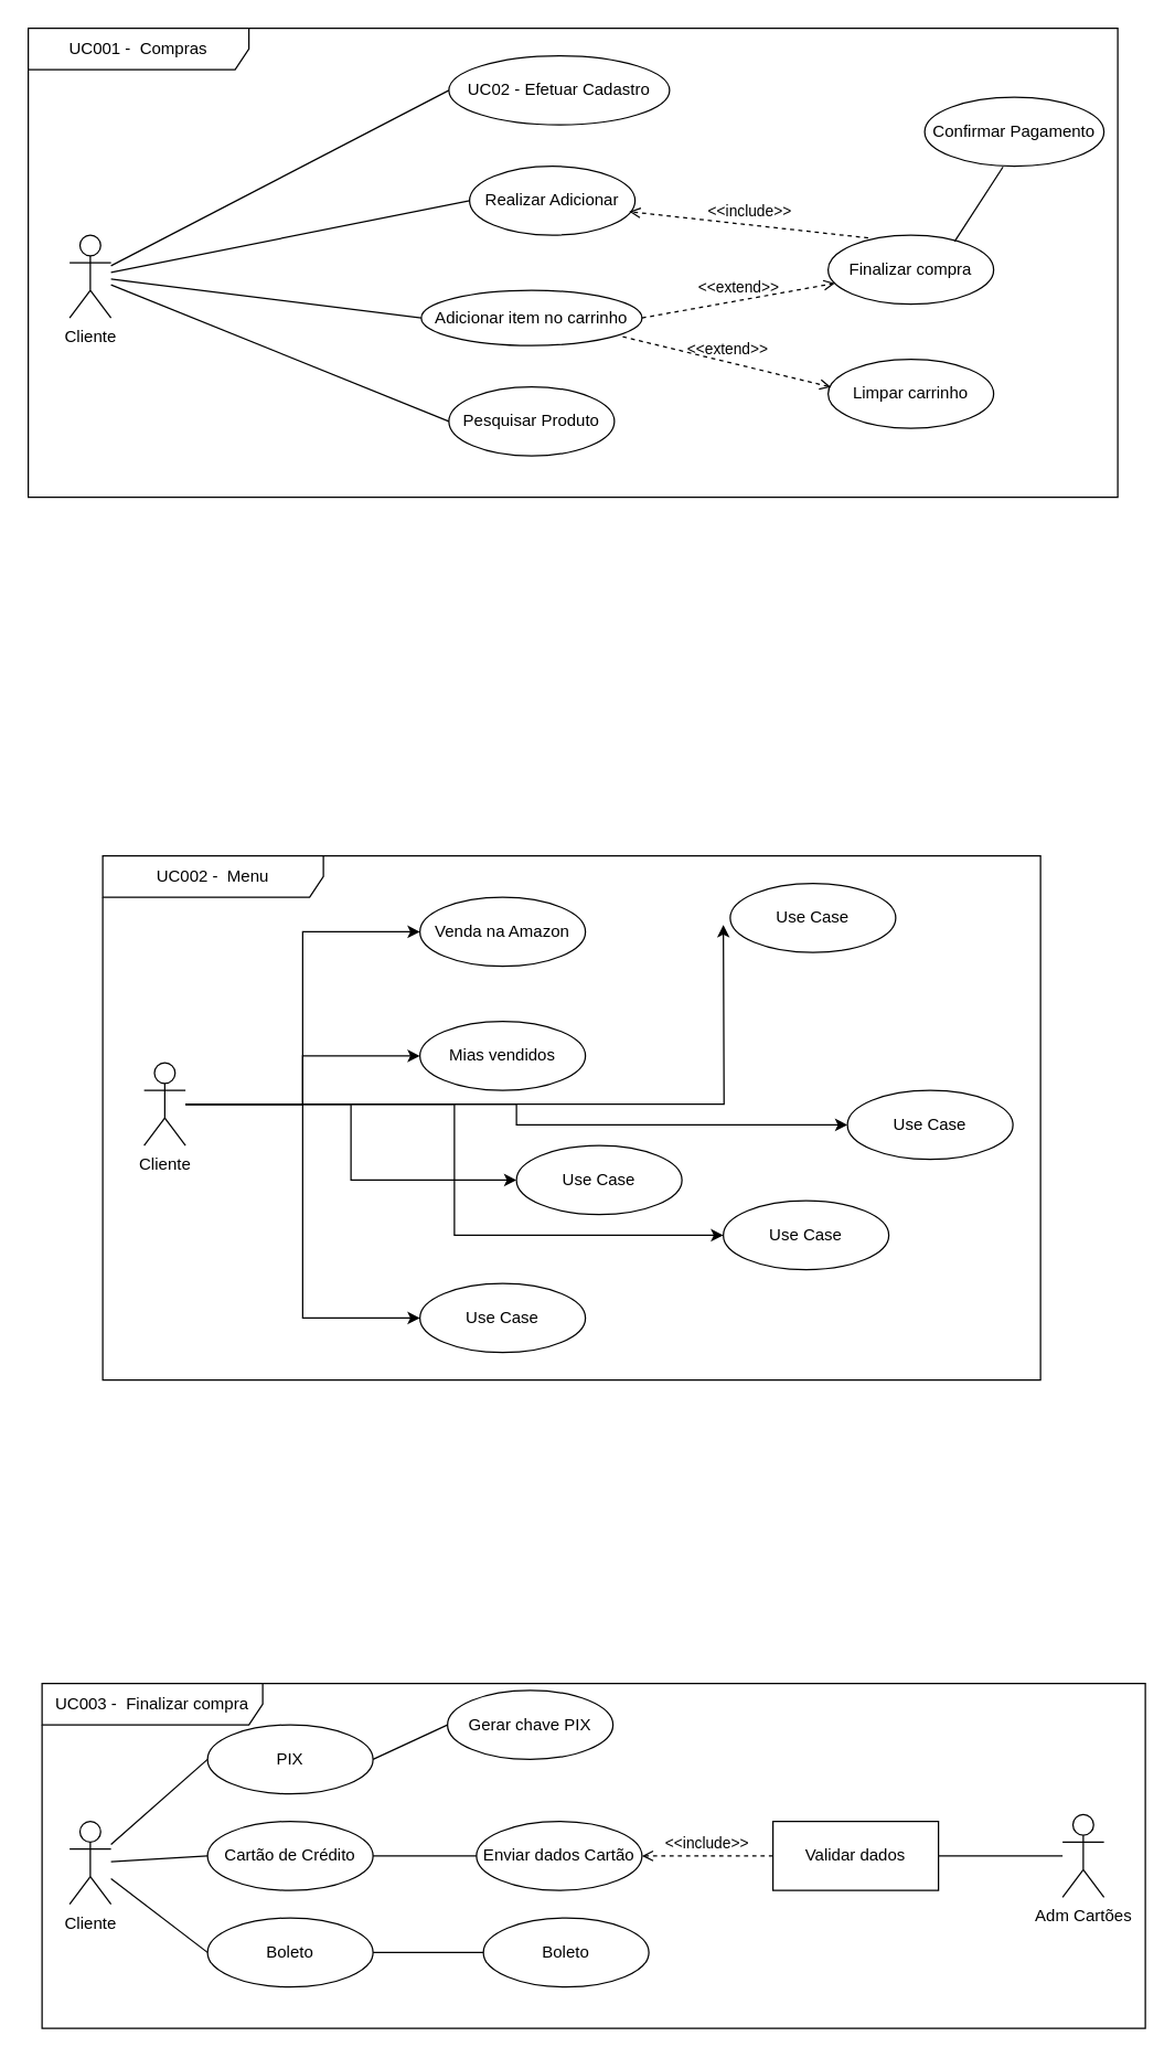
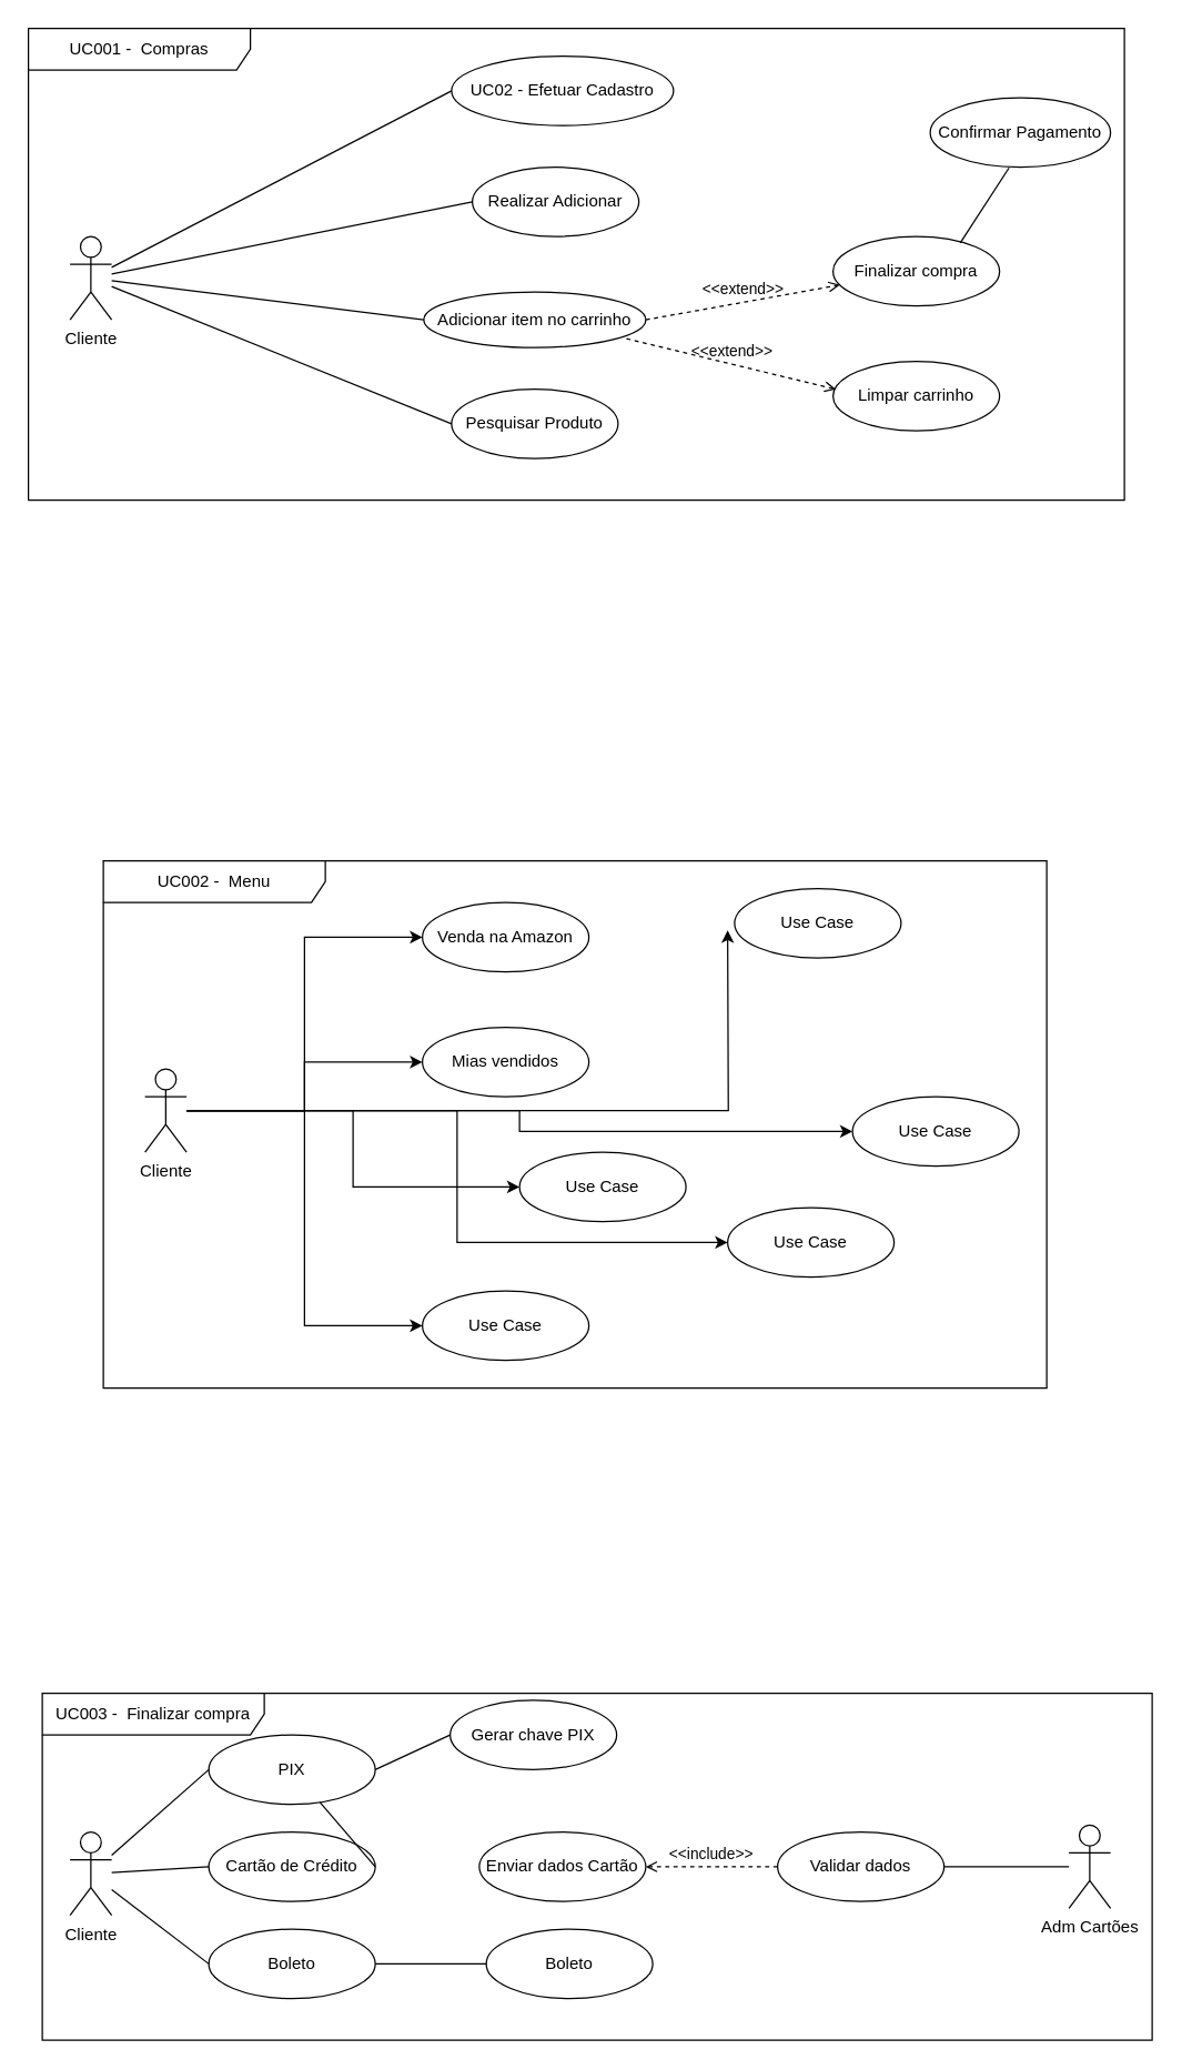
  <mxCell id="0" />
  <mxCell id="1" parent="0" />
  <mxCell id="2" value="Cliente" style="shape=umlActor;verticalLabelPosition=bottom;verticalAlign=top;html=1;outlineConnect=0;" vertex="1" parent="1"><mxGeometry x="50" y="170" width="30" height="60" as="geometry" /></mxCell>
  <mxCell id="3" value="UC001 -&amp;nbsp; Compras" style="shape=umlFrame;whiteSpace=wrap;html=1;pointerEvents=0;width=160;height=30;" vertex="1" parent="1"><mxGeometry x="20" y="20" width="790" height="340" as="geometry" /></mxCell>
  <mxCell id="4" value="Realizar Adicionar" style="ellipse;whiteSpace=wrap;html=1;" vertex="1" parent="1"><mxGeometry x="340" y="120" width="120" height="50" as="geometry" /></mxCell>
  <mxCell id="5" value="UC02 - Efetuar Cadastro" style="ellipse;whiteSpace=wrap;html=1;" vertex="1" parent="1"><mxGeometry x="325" y="40" width="160" height="50" as="geometry" /></mxCell>
  <mxCell id="6" value="Adicionar item no carrinho" style="ellipse;whiteSpace=wrap;html=1;" vertex="1" parent="1"><mxGeometry x="305" y="210" width="160" height="40" as="geometry" /></mxCell>
  <mxCell id="7" value="Finalizar compra" style="ellipse;whiteSpace=wrap;html=1;" vertex="1" parent="1"><mxGeometry x="600" y="170" width="120" height="50" as="geometry" /></mxCell>
- <mxCell id="8" value="&amp;lt;&amp;lt;include&amp;gt;&amp;gt;" style="html=1;verticalAlign=bottom;labelBackgroundColor=none;endArrow=open;endFill=0;dashed=1;rounded=0;exitX=0.242;exitY=0.04;exitDx=0;exitDy=0;entryX=0.965;entryY=0.659;entryDx=0;entryDy=0;entryPerimeter=0;exitPerimeter=0;" edge="1" parent="1" source="7" target="4"><mxGeometry width="160" relative="1" as="geometry"><mxPoint x="410" y="130" as="sourcePoint" /><mxPoint x="570" y="130" as="targetPoint" /></mxGeometry></mxCell>
  <mxCell id="9" value="Limpar carrinho" style="ellipse;whiteSpace=wrap;html=1;" vertex="1" parent="1"><mxGeometry x="600" y="260" width="120" height="50" as="geometry" /></mxCell>
  <mxCell id="10" value="&amp;lt;&amp;lt;extend&amp;gt;&amp;gt;" style="html=1;verticalAlign=bottom;labelBackgroundColor=none;endArrow=open;endFill=0;dashed=1;rounded=0;exitX=1;exitY=0.5;exitDx=0;exitDy=0;" edge="1" parent="1" source="6" target="7"><mxGeometry width="160" relative="1" as="geometry"><mxPoint x="330" y="290" as="sourcePoint" /><mxPoint x="490" y="290" as="targetPoint" /></mxGeometry></mxCell>
  <mxCell id="11" value="&amp;lt;&amp;lt;extend&amp;gt;&amp;gt;" style="html=1;verticalAlign=bottom;labelBackgroundColor=none;endArrow=open;endFill=0;dashed=1;rounded=0;exitX=0.913;exitY=0.84;exitDx=0;exitDy=0;entryX=0.017;entryY=0.403;entryDx=0;entryDy=0;entryPerimeter=0;exitPerimeter=0;" edge="1" parent="1" source="6" target="9"><mxGeometry width="160" relative="1" as="geometry"><mxPoint x="400" y="350" as="sourcePoint" /><mxPoint x="517" y="276" as="targetPoint" /></mxGeometry></mxCell>
  <mxCell id="12" value="" style="endArrow=none;html=1;rounded=0;entryX=0;entryY=0.5;entryDx=0;entryDy=0;" edge="1" parent="1" source="2" target="5"><mxGeometry width="50" height="50" relative="1" as="geometry"><mxPoint x="170" y="190" as="sourcePoint" /><mxPoint x="220" y="140" as="targetPoint" /></mxGeometry></mxCell>
  <mxCell id="13" value="" style="endArrow=none;html=1;rounded=0;entryX=0;entryY=0.5;entryDx=0;entryDy=0;" edge="1" parent="1" source="2" target="4"><mxGeometry width="50" height="50" relative="1" as="geometry"><mxPoint x="100" y="203" as="sourcePoint" /><mxPoint x="270" y="190" as="targetPoint" /></mxGeometry></mxCell>
  <mxCell id="14" value="" style="endArrow=none;html=1;rounded=0;entryX=0;entryY=0.5;entryDx=0;entryDy=0;" edge="1" parent="1" source="2" target="6"><mxGeometry width="50" height="50" relative="1" as="geometry"><mxPoint x="110" y="225" as="sourcePoint" /><mxPoint x="290" y="220" as="targetPoint" /></mxGeometry></mxCell>
  <mxCell id="15" value="Pesquisar Produto" style="ellipse;whiteSpace=wrap;html=1;" vertex="1" parent="1"><mxGeometry x="325" y="280" width="120" height="50" as="geometry" /></mxCell>
  <mxCell id="16" value="" style="endArrow=none;html=1;rounded=0;entryX=0;entryY=0.5;entryDx=0;entryDy=0;" edge="1" parent="1" source="2" target="15"><mxGeometry width="50" height="50" relative="1" as="geometry"><mxPoint x="100" y="216" as="sourcePoint" /><mxPoint x="260" y="275" as="targetPoint" /></mxGeometry></mxCell>
  <mxCell id="17" value="Confirmar Pagamento" style="ellipse;whiteSpace=wrap;html=1;" vertex="1" parent="1"><mxGeometry x="670" y="70" width="130" height="50" as="geometry" /></mxCell>
  <mxCell id="18" value="" style="endArrow=none;html=1;rounded=0;entryX=0.437;entryY=1.01;entryDx=0;entryDy=0;entryPerimeter=0;exitX=0.764;exitY=0.093;exitDx=0;exitDy=0;exitPerimeter=0;" edge="1" parent="1" source="7" target="17"><mxGeometry width="50" height="50" relative="1" as="geometry"><mxPoint x="560" y="180" as="sourcePoint" /><mxPoint x="610" y="130" as="targetPoint" /></mxGeometry></mxCell>
  <mxCell id="19" style="edgeStyle=orthogonalEdgeStyle;rounded=0;orthogonalLoop=1;jettySize=auto;html=1;entryX=0;entryY=0.5;entryDx=0;entryDy=0;" edge="1" parent="1" source="26" target="27"><mxGeometry relative="1" as="geometry" /></mxCell>
  <mxCell id="20" style="edgeStyle=orthogonalEdgeStyle;rounded=0;orthogonalLoop=1;jettySize=auto;html=1;entryX=0;entryY=0.5;entryDx=0;entryDy=0;" edge="1" parent="1" source="26" target="28"><mxGeometry relative="1" as="geometry" /></mxCell>
  <mxCell id="21" style="edgeStyle=orthogonalEdgeStyle;rounded=0;orthogonalLoop=1;jettySize=auto;html=1;" edge="1" parent="1" source="26"><mxGeometry relative="1" as="geometry"><mxPoint x="524" y="670" as="targetPoint" /></mxGeometry></mxCell>
  <mxCell id="22" style="edgeStyle=orthogonalEdgeStyle;rounded=0;orthogonalLoop=1;jettySize=auto;html=1;entryX=0;entryY=0.5;entryDx=0;entryDy=0;" edge="1" parent="1" source="26" target="30"><mxGeometry relative="1" as="geometry" /></mxCell>
  <mxCell id="23" style="edgeStyle=orthogonalEdgeStyle;rounded=0;orthogonalLoop=1;jettySize=auto;html=1;entryX=0;entryY=0.5;entryDx=0;entryDy=0;" edge="1" parent="1" source="26" target="29"><mxGeometry relative="1" as="geometry" /></mxCell>
  <mxCell id="24" style="edgeStyle=orthogonalEdgeStyle;rounded=0;orthogonalLoop=1;jettySize=auto;html=1;entryX=0;entryY=0.5;entryDx=0;entryDy=0;" edge="1" parent="1" source="26" target="33"><mxGeometry relative="1" as="geometry" /></mxCell>
  <mxCell id="25" style="edgeStyle=orthogonalEdgeStyle;rounded=0;orthogonalLoop=1;jettySize=auto;html=1;entryX=0;entryY=0.5;entryDx=0;entryDy=0;" edge="1" parent="1" source="26" target="32"><mxGeometry relative="1" as="geometry" /></mxCell>
  <mxCell id="26" value="Cliente" style="shape=umlActor;verticalLabelPosition=bottom;verticalAlign=top;html=1;outlineConnect=0;" vertex="1" parent="1"><mxGeometry x="104" y="770" width="30" height="60" as="geometry" /></mxCell>
  <mxCell id="27" value="Venda na Amazon" style="ellipse;whiteSpace=wrap;html=1;" vertex="1" parent="1"><mxGeometry x="304" y="650" width="120" height="50" as="geometry" /></mxCell>
  <mxCell id="28" value="Mias vendidos" style="ellipse;whiteSpace=wrap;html=1;" vertex="1" parent="1"><mxGeometry x="304" y="740" width="120" height="50" as="geometry" /></mxCell>
  <mxCell id="29" value="Use Case" style="ellipse;whiteSpace=wrap;html=1;" vertex="1" parent="1"><mxGeometry x="374" y="830" width="120" height="50" as="geometry" /></mxCell>
  <mxCell id="30" value="Use Case" style="ellipse;whiteSpace=wrap;html=1;" vertex="1" parent="1"><mxGeometry x="614" y="790" width="120" height="50" as="geometry" /></mxCell>
  <mxCell id="31" value="Use Case" style="ellipse;whiteSpace=wrap;html=1;" vertex="1" parent="1"><mxGeometry x="529" y="640" width="120" height="50" as="geometry" /></mxCell>
  <mxCell id="32" value="Use Case" style="ellipse;whiteSpace=wrap;html=1;" vertex="1" parent="1"><mxGeometry x="524" y="870" width="120" height="50" as="geometry" /></mxCell>
  <mxCell id="33" value="Use Case" style="ellipse;whiteSpace=wrap;html=1;" vertex="1" parent="1"><mxGeometry x="304" y="930" width="120" height="50" as="geometry" /></mxCell>
  <mxCell id="34" value="UC002 -&amp;nbsp; Menu" style="shape=umlFrame;whiteSpace=wrap;html=1;pointerEvents=0;width=160;height=30;" vertex="1" parent="1"><mxGeometry x="74" y="620" width="680" height="380" as="geometry" /></mxCell>
  <mxCell id="35" value="UC003 -&amp;nbsp; Finalizar compra" style="shape=umlFrame;whiteSpace=wrap;html=1;pointerEvents=0;width=160;height=30;" vertex="1" parent="1"><mxGeometry x="30" y="1220" width="800" height="250" as="geometry" /></mxCell>
  <mxCell id="36" value="Cliente" style="shape=umlActor;verticalLabelPosition=bottom;verticalAlign=top;html=1;outlineConnect=0;" vertex="1" parent="1"><mxGeometry x="50" y="1320" width="30" height="60" as="geometry" /></mxCell>
  <mxCell id="37" value="PIX" style="ellipse;whiteSpace=wrap;html=1;" vertex="1" parent="1"><mxGeometry x="150" y="1250" width="120" height="50" as="geometry" /></mxCell>
  <mxCell id="38" value="Cartão de Crédito" style="ellipse;whiteSpace=wrap;html=1;" vertex="1" parent="1"><mxGeometry x="150" y="1320" width="120" height="50" as="geometry" /></mxCell>
  <mxCell id="39" value="Boleto" style="ellipse;whiteSpace=wrap;html=1;" vertex="1" parent="1"><mxGeometry x="150" y="1390" width="120" height="50" as="geometry" /></mxCell>
  <mxCell id="40" value="Gerar chave PIX" style="ellipse;whiteSpace=wrap;html=1;" vertex="1" parent="1"><mxGeometry x="324" y="1225" width="120" height="50" as="geometry" /></mxCell>
  <mxCell id="41" value="Enviar dados Cartão" style="ellipse;whiteSpace=wrap;html=1;" vertex="1" parent="1"><mxGeometry x="345" y="1320" width="120" height="50" as="geometry" /></mxCell>
  <mxCell id="42" value="" style="endArrow=none;html=1;rounded=0;entryX=0;entryY=0.5;entryDx=0;entryDy=0;" edge="1" parent="1" source="36" target="37"><mxGeometry width="50" height="50" relative="1" as="geometry"><mxPoint x="90" y="1340" as="sourcePoint" /><mxPoint x="140" y="1290" as="targetPoint" /></mxGeometry></mxCell>
  <mxCell id="43" value="" style="endArrow=none;html=1;rounded=0;entryX=0;entryY=0.5;entryDx=0;entryDy=0;" edge="1" parent="1" source="36" target="38"><mxGeometry width="50" height="50" relative="1" as="geometry"><mxPoint x="50" y="1369" as="sourcePoint" /><mxPoint x="160" y="1321" as="targetPoint" /></mxGeometry></mxCell>
  <mxCell id="44" value="" style="endArrow=none;html=1;rounded=0;entryX=0;entryY=0.5;entryDx=0;entryDy=0;" edge="1" parent="1" source="36" target="39"><mxGeometry width="50" height="50" relative="1" as="geometry"><mxPoint x="30" y="1392" as="sourcePoint" /><mxPoint x="160" y="1370" as="targetPoint" /></mxGeometry></mxCell>
- <mxCell id="45" value="" style="endArrow=none;html=1;rounded=0;entryX=0;entryY=0.5;entryDx=0;entryDy=0;exitX=1;exitY=0.5;exitDx=0;exitDy=0;" edge="1" parent="1" source="38" target="41"><mxGeometry width="50" height="50" relative="1" as="geometry"><mxPoint x="230" y="1381" as="sourcePoint" /><mxPoint x="360" y="1359" as="targetPoint" /></mxGeometry></mxCell>
+ <mxCell id="45" value="" style="endArrow=none;html=1;rounded=0;exitX=1;exitY=0.5;exitDx=0;exitDy=0;" edge="1" parent="1" source="38" target="37"><mxGeometry width="50" height="50" relative="1" as="geometry"><mxPoint x="230" y="1381" as="sourcePoint" /><mxPoint x="360" y="1359" as="targetPoint" /></mxGeometry></mxCell>
  <mxCell id="46" value="Boleto" style="ellipse;whiteSpace=wrap;html=1;" vertex="1" parent="1"><mxGeometry x="350" y="1390" width="120" height="50" as="geometry" /></mxCell>
  <mxCell id="47" value="" style="endArrow=none;html=1;rounded=0;exitX=1;exitY=0.5;exitDx=0;exitDy=0;entryX=0;entryY=0.5;entryDx=0;entryDy=0;" edge="1" parent="1" source="39" target="46"><mxGeometry width="50" height="50" relative="1" as="geometry"><mxPoint x="295" y="1430" as="sourcePoint" /><mxPoint x="345" y="1380" as="targetPoint" /></mxGeometry></mxCell>
  <mxCell id="48" value="" style="endArrow=none;html=1;rounded=0;exitX=1;exitY=0.5;exitDx=0;exitDy=0;entryX=0;entryY=0.5;entryDx=0;entryDy=0;" edge="1" parent="1" source="37" target="40"><mxGeometry width="50" height="50" relative="1" as="geometry"><mxPoint x="400" y="1410" as="sourcePoint" /><mxPoint x="450" y="1360" as="targetPoint" /></mxGeometry></mxCell>
- <mxCell id="49" value="Validar dados" style="whiteSpace=wrap;html=1;rounded=0;" vertex="1" parent="1"><mxGeometry x="560" y="1320" width="120" height="50" as="geometry" /></mxCell>
+ <mxCell id="49" value="Validar dados" style="ellipse;whiteSpace=wrap;html=1;" vertex="1" parent="1"><mxGeometry x="560" y="1320" width="120" height="50" as="geometry" /></mxCell>
  <mxCell id="50" value="&amp;lt;&amp;lt;include&amp;gt;&amp;gt;" style="html=1;verticalAlign=bottom;labelBackgroundColor=none;endArrow=open;endFill=0;dashed=1;rounded=0;entryX=1;entryY=0.5;entryDx=0;entryDy=0;" edge="1" parent="1" source="49" target="41"><mxGeometry width="160" relative="1" as="geometry"><mxPoint x="350" y="1380" as="sourcePoint" /><mxPoint x="510" y="1380" as="targetPoint" /></mxGeometry></mxCell>
  <mxCell id="51" value="Adm Cartões" style="shape=umlActor;verticalLabelPosition=bottom;verticalAlign=top;html=1;outlineConnect=0;" vertex="1" parent="1"><mxGeometry x="770" y="1315" width="30" height="60" as="geometry" /></mxCell>
  <mxCell id="52" value="" style="endArrow=none;html=1;rounded=0;exitX=1;exitY=0.5;exitDx=0;exitDy=0;" edge="1" parent="1" source="49" target="51"><mxGeometry width="50" height="50" relative="1" as="geometry"><mxPoint x="690" y="1470" as="sourcePoint" /><mxPoint x="740" y="1420" as="targetPoint" /></mxGeometry></mxCell>
